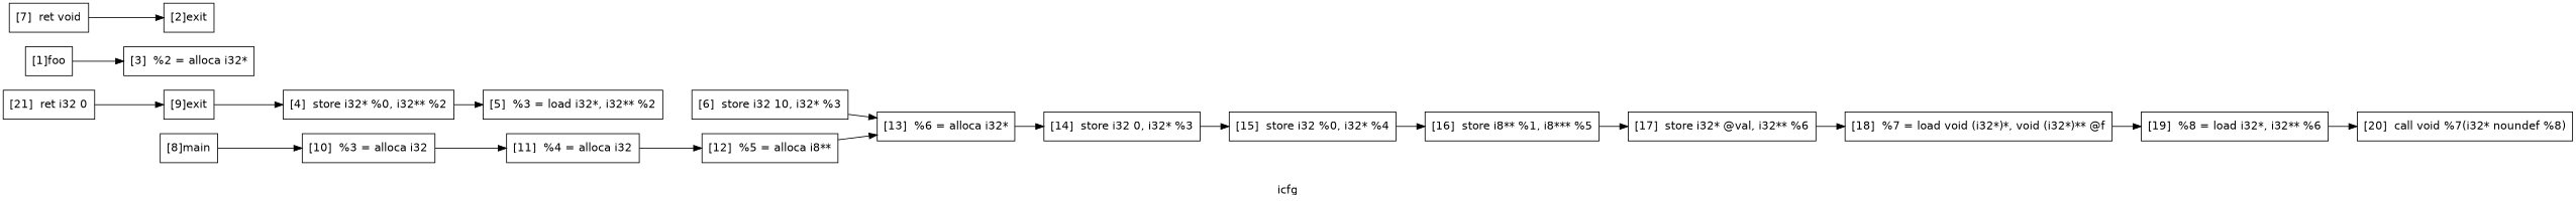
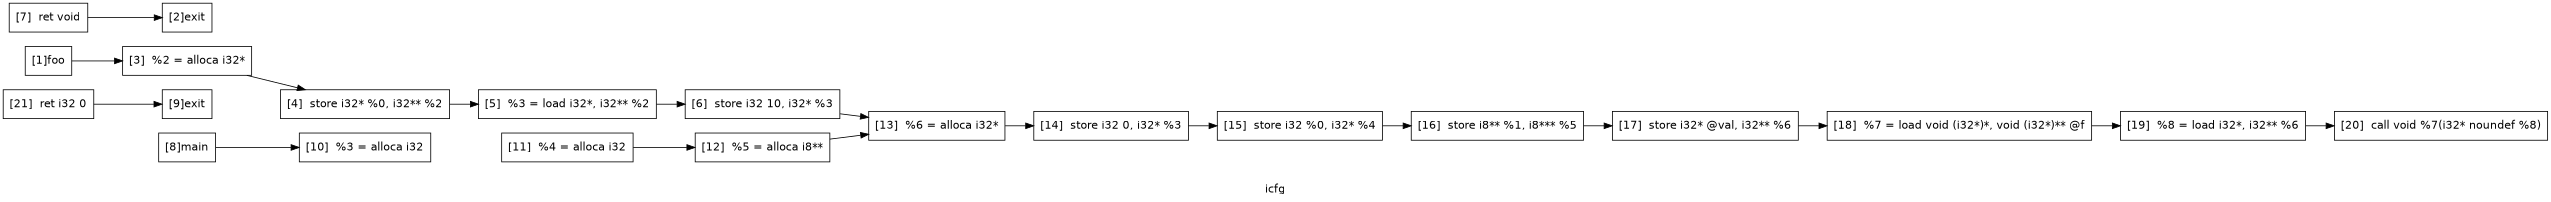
  digraph {
    fontname="DejaVu Sans"
    label=icfg
    rankdir=LR
    node [color=black fontname="DejaVu Sans" shape=rectangle]
    edge [color=black fontname="DejaVu Sans"]
    n1 [label="[1]foo"]
    n2 [label="[3]  %2 = alloca i32*"]
    n3 [label="[4]  store i32* %0, i32** %2"]
    n4 [label="[2]exit"]
    n5 [label="[5]  %3 = load i32*, i32** %2"]
    n6 [label="[6]  store i32 10, i32* %3"]
    n7 [label="[13]  %6 = alloca i32*"]
    n8 [label="[7]  ret void"]
    n9 [label="[8]main"]
    n10 [label="[10]  %3 = alloca i32"]
    n11 [label="[11]  %4 = alloca i32"]
    n12 [label="[9]exit"]
    n13 [label="[12]  %5 = alloca i8**"]
    n14 [label="[14]  store i32 0, i32* %3"]
    n15 [label="[15]  store i32 %0, i32* %4"]
    n16 [label="[16]  store i8** %1, i8*** %5"]
    n17 [label="[17]  store i32* @val, i32** %6"]
    n18 [label="[18]  %7 = load void (i32*)*, void (i32*)** @f"]
    n19 [label="[19]  %8 = load i32*, i32** %6"]
    n20 [label="[20]  call void %7(i32* noundef %8)"]
    n21 [label="[21]  ret i32 0"]
    n1 -> n2
-   n12 -> n3
+   n2 -> n3
    n3 -> n5
+   n5 -> n6
    n6 -> n7
    n7 -> n14
    n8 -> n4
    n9 -> n10
-   n10 -> n11
    n11 -> n13
    n13 -> n7
    n14 -> n15
    n15 -> n16
    n16 -> n17
    n17 -> n18
    n18 -> n19
    n19 -> n20
    n21 -> n12
  }
